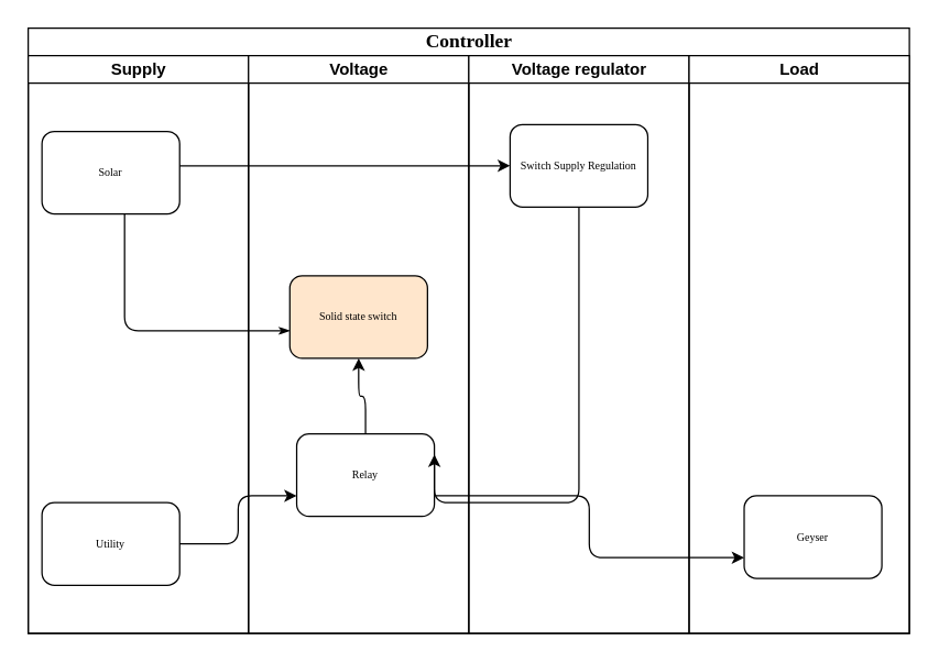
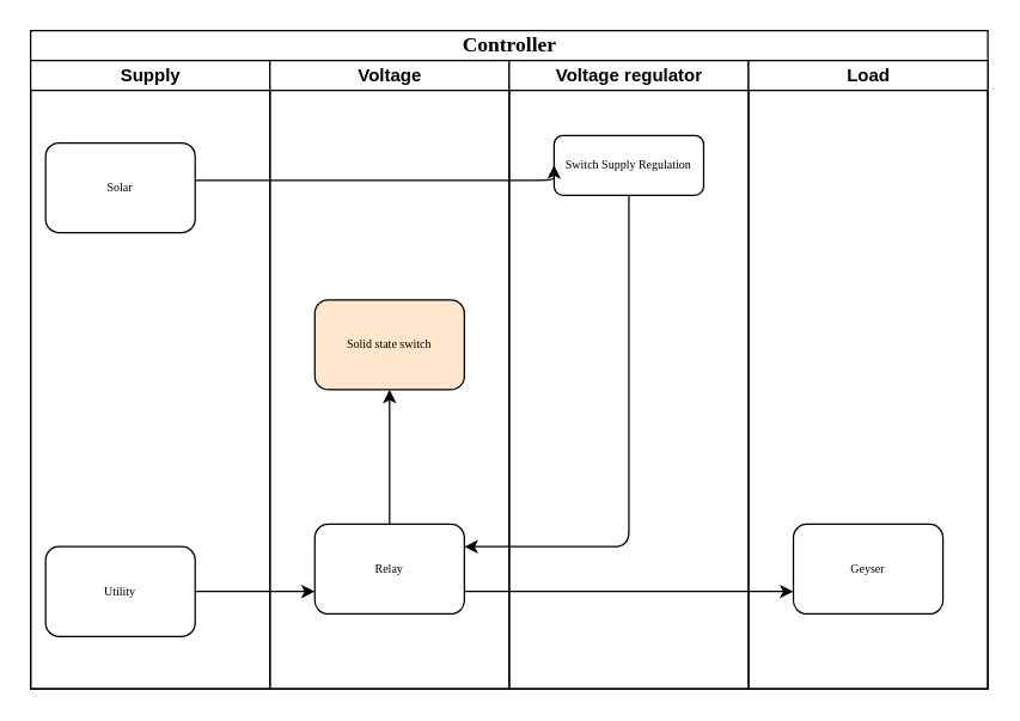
  <mxCell id="0" />
  <mxCell id="1" parent="0" />
  <mxCell id="2" value="Controller" style="swimlane;html=1;childLayout=stackLayout;startSize=20;rounded=0;shadow=0;labelBackgroundColor=none;strokeWidth=1;fontFamily=Verdana;fontSize=14;align=center;" parent="1" vertex="1"><mxGeometry x="20" width="640" height="440" as="geometry" y="20" /></mxCell>
  <mxCell id="3" value="Supply" style="swimlane;html=1;startSize=20;" parent="2" vertex="1"><mxGeometry y="20" width="160" height="420" as="geometry" /></mxCell>
  <mxCell id="4" value="Solar" style="rounded=1;whiteSpace=wrap;html=1;shadow=0;labelBackgroundColor=none;strokeWidth=1;fontFamily=Verdana;fontSize=8;align=center;" parent="3" vertex="1"><mxGeometry x="10" y="55" width="100" height="60" as="geometry" /></mxCell>
  <mxCell id="5" value="Utility" style="rounded=1;whiteSpace=wrap;html=1;shadow=0;labelBackgroundColor=none;strokeWidth=1;fontFamily=Verdana;fontSize=8;align=center;" vertex="1" parent="3"><mxGeometry x="10" y="325" width="100" height="60" as="geometry" /></mxCell>
- <mxCell id="6" style="edgeStyle=orthogonalEdgeStyle;rounded=1;html=1;labelBackgroundColor=none;startArrow=none;startFill=0;startSize=5;endArrow=classicThin;endFill=1;endSize=5;jettySize=auto;orthogonalLoop=1;strokeWidth=1;fontFamily=Verdana;fontSize=8" parent="2" source="4" target="8" edge="1"><mxGeometry relative="1" as="geometry"><Array as="points"><mxPoint x="70" y="220" /></Array></mxGeometry></mxCell>
  <mxCell id="7" value="Voltage" style="swimlane;html=1;startSize=20;" parent="2" vertex="1"><mxGeometry x="160" y="20" width="160" height="420" as="geometry" /></mxCell>
  <mxCell id="8" value="Solid state switch" style="rounded=1;whiteSpace=wrap;html=1;shadow=0;labelBackgroundColor=none;strokeWidth=1;fontFamily=Verdana;fontSize=8;align=center;fillColor=#ffe6cc;" parent="7" vertex="1"><mxGeometry x="30" y="160" width="100" height="60" as="geometry" /></mxCell>
  <mxCell id="9" style="edgeStyle=orthogonalEdgeStyle;rounded=1;orthogonalLoop=1;jettySize=auto;html=1;entryX=0.5;entryY=1;entryDx=0;entryDy=0;" edge="1" parent="7" source="10" target="8"><mxGeometry relative="1" as="geometry" /></mxCell>
- <mxCell id="10" value="Relay" style="rounded=1;whiteSpace=wrap;html=1;shadow=0;labelBackgroundColor=none;strokeWidth=1;fontFamily=Verdana;fontSize=8;align=center;" vertex="1" parent="7"><mxGeometry x="35" y="275" width="100" height="60" as="geometry" /></mxCell>
+ <mxCell id="10" value="Relay" style="rounded=1;whiteSpace=wrap;html=1;shadow=0;labelBackgroundColor=none;strokeWidth=1;fontFamily=Verdana;fontSize=8;align=center;" vertex="1" parent="7"><mxGeometry x="30" y="310" width="100" height="60" as="geometry" /></mxCell>
  <mxCell id="11" value="Voltage regulator" style="swimlane;html=1;startSize=20;" parent="2" vertex="1"><mxGeometry x="320" y="20" width="160" height="420" as="geometry" /></mxCell>
- <mxCell id="12" value="Switch Supply Regulation" style="rounded=1;whiteSpace=wrap;html=1;shadow=0;labelBackgroundColor=none;strokeWidth=1;fontFamily=Verdana;fontSize=8;align=center;" vertex="1" parent="11"><mxGeometry x="30" y="50" width="100" height="60" as="geometry" /></mxCell>
+ <mxCell id="12" value="Switch Supply Regulation" style="rounded=1;whiteSpace=wrap;html=1;shadow=0;labelBackgroundColor=none;strokeWidth=1;fontFamily=Verdana;fontSize=8;align=center;" vertex="1" parent="11"><mxGeometry x="30" y="50" width="100" height="40" as="geometry" /></mxCell>
  <mxCell id="13" style="edgeStyle=orthogonalEdgeStyle;rounded=1;orthogonalLoop=1;jettySize=auto;html=1;entryX=0;entryY=0.5;entryDx=0;entryDy=0;" edge="1" parent="2" source="4" target="12"><mxGeometry relative="1" as="geometry"><Array as="points"><mxPoint x="280" y="100" /><mxPoint x="280" y="100" /></Array></mxGeometry></mxCell>
  <mxCell id="14" style="edgeStyle=orthogonalEdgeStyle;rounded=1;orthogonalLoop=1;jettySize=auto;html=1;entryX=1;entryY=0.25;entryDx=0;entryDy=0;" edge="1" parent="2" source="12" target="10"><mxGeometry relative="1" as="geometry"><Array as="points"><mxPoint x="400" y="345" /></Array></mxGeometry></mxCell>
  <mxCell id="15" value="Load" style="swimlane;html=1;startSize=20;" vertex="1" parent="2"><mxGeometry x="480" y="20" width="160" height="420" as="geometry" /></mxCell>
- <mxCell id="16" value="Geyser" style="rounded=1;whiteSpace=wrap;html=1;shadow=0;labelBackgroundColor=none;strokeWidth=1;fontFamily=Verdana;fontSize=8;align=center;" vertex="1" parent="15"><mxGeometry x="40" y="320" width="100" height="60" as="geometry" /></mxCell>
+ <mxCell id="16" value="Geyser" style="rounded=1;whiteSpace=wrap;html=1;shadow=0;labelBackgroundColor=none;strokeWidth=1;fontFamily=Verdana;fontSize=8;align=center;" vertex="1" parent="15"><mxGeometry x="30" y="310" width="100" height="60" as="geometry" /></mxCell>
  <mxCell id="17" style="edgeStyle=orthogonalEdgeStyle;rounded=1;orthogonalLoop=1;jettySize=auto;html=1;exitX=1;exitY=0.75;exitDx=0;exitDy=0;entryX=0;entryY=0.75;entryDx=0;entryDy=0;" edge="1" parent="2" source="10" target="16"><mxGeometry relative="1" as="geometry" /></mxCell>
  <mxCell id="18" style="edgeStyle=orthogonalEdgeStyle;rounded=1;orthogonalLoop=1;jettySize=auto;html=1;entryX=0;entryY=0.75;entryDx=0;entryDy=0;" edge="1" parent="2" source="5" target="10"><mxGeometry relative="1" as="geometry" /></mxCell>
